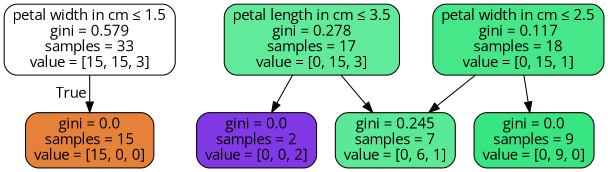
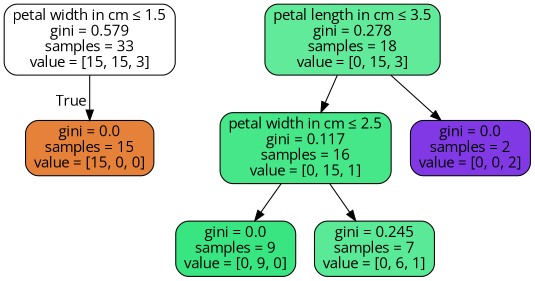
  digraph {
    fontname="Open Sans"
    node [color=black fontname="Open Sans" shape=box style="filled, rounded"]
    edge [fontname="Open Sans"]
    n1 [fillcolor="#ffffff" label=<petal width in cm &le; 1.5<br/>gini = 0.579<br/>samples = 33<br/>value = [15, 15, 3]>]
    n2 [fillcolor="#e58139" label=<gini = 0.0<br/>samples = 15<br/>value = [15, 0, 0]>]
-   n3 [fillcolor="#61ea9a" label=<petal length in cm &le; 3.5<br/>gini = 0.278<br/>samples = 17<br/>value = [0, 15, 3]>]
-   n4 [fillcolor="#46e789" label=<petal width in cm &le; 2.5<br/>gini = 0.117<br/>samples = 18<br/>value = [0, 15, 1]>]
+   n3 [fillcolor="#61ea9a" label=<petal length in cm &le; 3.5<br/>gini = 0.278<br/>samples = 18<br/>value = [0, 15, 3]>]
+   n4 [fillcolor="#46e789" label=<petal width in cm &le; 2.5<br/>gini = 0.117<br/>samples = 16<br/>value = [0, 15, 1]>]
    n5 [fillcolor="#8139e5" label=<gini = 0.0<br/>samples = 2<br/>value = [0, 0, 2]>]
    n6 [fillcolor="#39e581" label=<gini = 0.0<br/>samples = 9<br/>value = [0, 9, 0]>]
    n7 [fillcolor="#5ae996" label=<gini = 0.245<br/>samples = 7<br/>value = [0, 6, 1]>]
    n1 -> n2 [headlabel=True labelangle=45 labeldistance=2.5]
-   n3 -> n7
+   n3 -> n4
    n3 -> n5
    n4 -> n6
    n4 -> n7
  }
